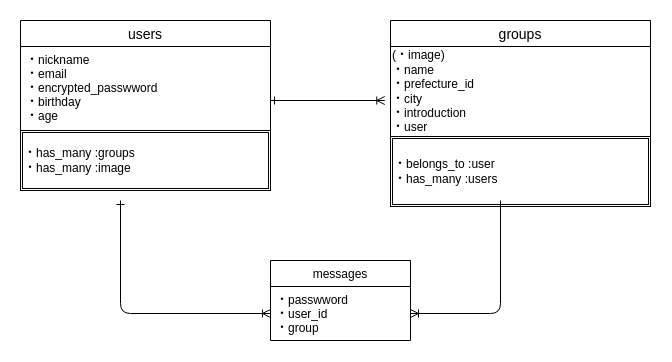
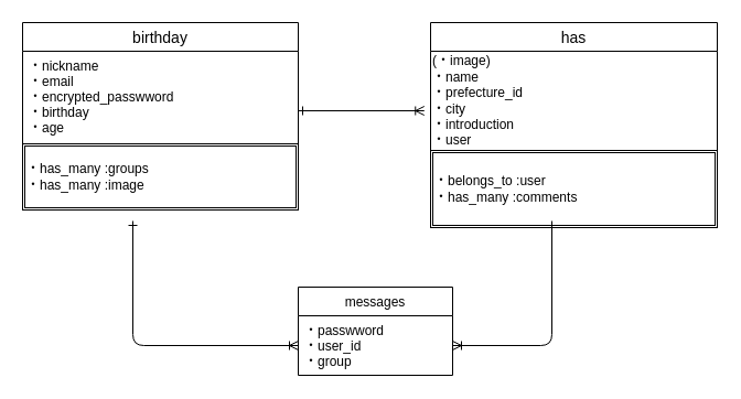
  <mxCell id="0" />
  <mxCell id="1" parent="0" />
- <mxCell id="2" value="groups" style="swimlane;fontStyle=0;childLayout=stackLayout;horizontal=1;startSize=26;horizontalStack=0;resizeParent=1;resizeParentMax=0;resizeLast=0;collapsible=1;marginBottom=0;align=center;fontSize=14;" parent="1" vertex="1"><mxGeometry x="390" y="20" width="260" height="186" as="geometry" /></mxCell>
+ <mxCell id="2" value="has" style="swimlane;fontStyle=0;childLayout=stackLayout;horizontal=1;startSize=26;horizontalStack=0;resizeParent=1;resizeParentMax=0;resizeLast=0;collapsible=1;marginBottom=0;align=center;fontSize=14;" parent="1" vertex="1"><mxGeometry x="390" y="20" width="260" height="186" as="geometry" /></mxCell>
  <mxCell id="3" value="(・image)&lt;br&gt;・name&lt;br&gt;・prefecture_id&lt;br&gt;・city&lt;br&gt;・introduction&lt;br&gt;・user" style="text;html=1;align=left;verticalAlign=middle;resizable=0;points=[];autosize=1;strokeColor=none;fillColor=none;" parent="2" vertex="1"><mxGeometry y="26" width="260" height="90" as="geometry" /></mxCell>
- <mxCell id="4" value="&lt;div&gt;&lt;span&gt;・belongs_to :user&lt;/span&gt;&lt;/div&gt;&lt;div&gt;&lt;span&gt;・has_many :users&lt;/span&gt;&lt;/div&gt;" style="shape=ext;double=1;rounded=0;whiteSpace=wrap;html=1;align=left;direction=west;" parent="2" vertex="1"><mxGeometry y="116" width="260" height="70" as="geometry" /></mxCell>
- <mxCell id="5" value="users" style="swimlane;fontStyle=0;childLayout=stackLayout;horizontal=1;startSize=26;horizontalStack=0;resizeParent=1;resizeParentMax=0;resizeLast=0;collapsible=1;marginBottom=0;align=center;fontSize=14;" parent="1" vertex="1"><mxGeometry x="20" y="20" width="250" height="110" as="geometry" /></mxCell>
+ <mxCell id="4" value="&lt;div&gt;&lt;span&gt;・belongs_to :user&lt;/span&gt;&lt;/div&gt;&lt;div&gt;&lt;span&gt;・has_many :comments&lt;/span&gt;&lt;/div&gt;" style="shape=ext;double=1;rounded=0;whiteSpace=wrap;html=1;align=left;direction=west;" parent="2" vertex="1"><mxGeometry y="116" width="260" height="70" as="geometry" /></mxCell>
+ <mxCell id="5" value="birthday" style="swimlane;fontStyle=0;childLayout=stackLayout;horizontal=1;startSize=26;horizontalStack=0;resizeParent=1;resizeParentMax=0;resizeLast=0;collapsible=1;marginBottom=0;align=center;fontSize=14;" parent="1" vertex="1"><mxGeometry x="20" y="20" width="250" height="110" as="geometry" /></mxCell>
  <mxCell id="6" value="・nickname&#10;・email&#10;・encrypted_passwword&#10;・birthday&#10;・age&#10;" style="text;strokeColor=none;fillColor=none;spacingLeft=4;spacingRight=4;overflow=hidden;rotatable=0;points=[[0,0.5],[1,0.5]];portConstraint=eastwest;fontSize=12;" parent="5" vertex="1"><mxGeometry y="26" width="250" height="84" as="geometry" /></mxCell>
  <mxCell id="7" value="messages" style="swimlane;fontStyle=0;childLayout=stackLayout;horizontal=1;startSize=26;fillColor=none;horizontalStack=0;resizeParent=1;resizeParentMax=0;resizeLast=0;collapsible=1;marginBottom=0;" parent="1" vertex="1"><mxGeometry x="270" y="260" width="140" height="80" as="geometry" /></mxCell>
  <mxCell id="8" value="・passwword&#10;・user_id&#10;・group" style="text;strokeColor=none;fillColor=none;align=left;verticalAlign=top;spacingLeft=4;spacingRight=4;overflow=hidden;rotatable=0;points=[[0,0.5],[1,0.5]];portConstraint=eastwest;" parent="7" vertex="1"><mxGeometry y="26" width="140" height="54" as="geometry" /></mxCell>
  <mxCell id="9" style="edgeStyle=none;html=1;endArrow=ERoneToMany;endFill=0;startArrow=ERone;startFill=0;entryX=-0.022;entryY=0.6;entryDx=0;entryDy=0;entryPerimeter=0;" parent="1" edge="1" target="3"><mxGeometry relative="1" as="geometry"><mxPoint x="270" y="100" as="sourcePoint" /><mxPoint x="330" y="100" as="targetPoint" /></mxGeometry></mxCell>
  <mxCell id="10" value="" style="edgeStyle=segmentEdgeStyle;endArrow=ERoneToMany;html=1;entryX=0;entryY=0.5;entryDx=0;entryDy=0;startArrow=ERone;startFill=0;endFill=0;" parent="1" target="8" edge="1"><mxGeometry width="50" height="50" relative="1" as="geometry"><mxPoint x="120" y="200" as="sourcePoint" /><mxPoint x="420" y="150" as="targetPoint" /><Array as="points"><mxPoint x="120" y="200" /><mxPoint x="120" y="299" /></Array></mxGeometry></mxCell>
  <mxCell id="11" value="" style="edgeStyle=segmentEdgeStyle;endArrow=ERoneToMany;html=1;entryX=1;entryY=0.5;entryDx=0;entryDy=0;endFill=0;startArrow=ERone;startFill=0;" parent="1" target="8" edge="1"><mxGeometry width="50" height="50" relative="1" as="geometry"><mxPoint x="500" y="200" as="sourcePoint" /><mxPoint x="681.8" y="266.15" as="targetPoint" /><Array as="points"><mxPoint x="500" y="313" /></Array></mxGeometry></mxCell>
  <mxCell id="12" value="&lt;div&gt;&lt;span&gt;・has_many :groups&lt;/span&gt;&lt;br&gt;&lt;/div&gt;&lt;div&gt;&lt;span&gt;・has_many :image&lt;/span&gt;&lt;br&gt;&lt;/div&gt;" style="shape=ext;double=1;rounded=0;whiteSpace=wrap;html=1;align=left;" parent="1" vertex="1"><mxGeometry x="20" y="130" width="250" height="60" as="geometry" /></mxCell>
